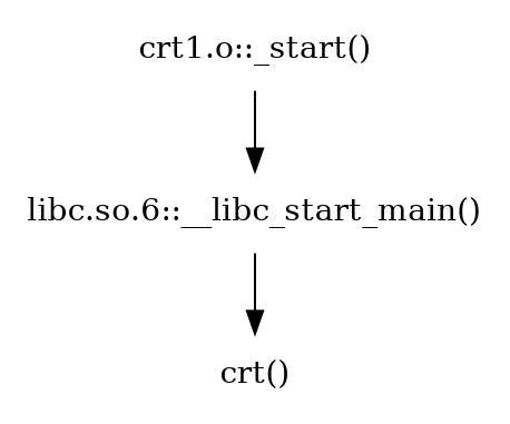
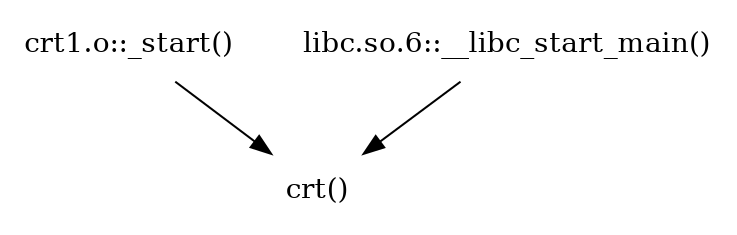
  digraph {
    rankdir=TB
    node [shape=plaintext]
    n1 [label="crt1.o::_start()"]
    n2 [label="libc.so.6::__libc_start_main()"]
    n3 [label="crt()"]
-   n1 -> n2
+   n1 -> n3
    n2 -> n3
  }
